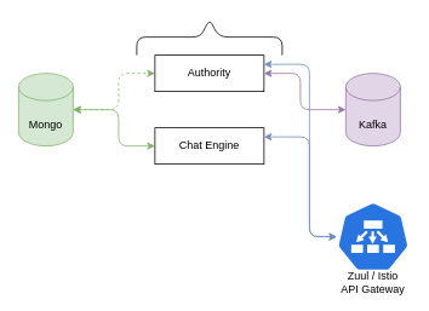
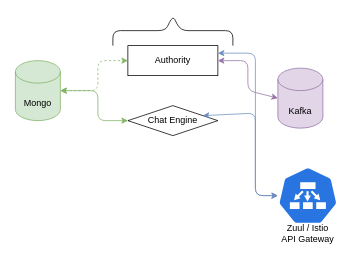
  <mxCell id="0" />
  <mxCell id="1" parent="0" />
  <mxCell id="2" value="Authority" style="rounded=0;whiteSpace=wrap;html=1;" vertex="1" parent="1"><mxGeometry x="170" y="60" width="120" height="40" as="geometry" /></mxCell>
- <mxCell id="3" value="Chat Engine" style="rounded=0;whiteSpace=wrap;html=1;" vertex="1" parent="1"><mxGeometry x="170" y="140" width="120" height="40" as="geometry" /></mxCell>
+ <mxCell id="3" value="Chat Engine" style="rhombus;whiteSpace=wrap;html=1;" vertex="1" parent="1"><mxGeometry x="170" y="140" width="120" height="40" as="geometry" /></mxCell>
  <mxCell id="4" value="" style="endArrow=none;html=1;fontSize=24;" edge="1" parent="1"><mxGeometry width="50" height="50" relative="1" as="geometry"><mxPoint x="310" y="60" as="sourcePoint" /><mxPoint x="150" y="60" as="targetPoint" /><Array as="points"><mxPoint x="310" y="40" /><mxPoint x="240" y="40" /><mxPoint x="230" y="20" /><mxPoint x="220" y="40" /><mxPoint x="150" y="40" /></Array></mxGeometry></mxCell>
  <mxCell id="5" value="" style="endArrow=classic;startArrow=classic;html=1;fontSize=24;entryX=0;entryY=0.5;entryDx=0;entryDy=0;exitX=1;exitY=0.5;exitDx=0;exitDy=0;exitPerimeter=0;fillColor=#d5e8d4;strokeColor=#82b366;dashed=1;" edge="1" parent="1" source="7" target="2"><mxGeometry width="50" height="50" relative="1" as="geometry"><mxPoint x="10" y="120" as="sourcePoint" /><mxPoint x="50" y="190" as="targetPoint" /><Array as="points"><mxPoint x="130" y="120" /><mxPoint x="130" y="80" /></Array></mxGeometry></mxCell>
  <mxCell id="6" value="" style="endArrow=classic;startArrow=classic;html=1;fontSize=24;entryX=0;entryY=0.5;entryDx=0;entryDy=0;exitX=1;exitY=0.5;exitDx=0;exitDy=0;exitPerimeter=0;fillColor=#d5e8d4;strokeColor=#82b366;" edge="1" parent="1" source="7" target="3"><mxGeometry width="50" height="50" relative="1" as="geometry"><mxPoint x="10" y="120" as="sourcePoint" /><mxPoint x="50" y="190" as="targetPoint" /><Array as="points"><mxPoint x="130" y="120" /><mxPoint x="130" y="160" /></Array></mxGeometry></mxCell>
  <mxCell id="7" value="&lt;font style=&quot;font-size: 12px&quot;&gt;Mongo&lt;/font&gt;" style="shape=cylinder3;whiteSpace=wrap;html=1;boundedLbl=1;backgroundOutline=1;size=15;fontSize=24;fillColor=#d5e8d4;strokeColor=#82b366;" vertex="1" parent="1"><mxGeometry x="20" y="80" width="60" height="80" as="geometry" /></mxCell>
- <mxCell id="8" value="&lt;font style=&quot;font-size: 12px&quot;&gt;Kafka&lt;/font&gt;" style="shape=cylinder3;whiteSpace=wrap;html=1;boundedLbl=1;backgroundOutline=1;size=15;fontSize=24;fillColor=#e1d5e7;strokeColor=#9673a6;" vertex="1" parent="1"><mxGeometry x="380" y="80" width="60" height="80" as="geometry" /></mxCell>
+ <mxCell id="8" value="&lt;font style=&quot;font-size: 12px&quot;&gt;Kafka&lt;/font&gt;" style="shape=cylinder3;whiteSpace=wrap;html=1;boundedLbl=1;backgroundOutline=1;size=15;fontSize=24;fillColor=#e1d5e7;strokeColor=#9673a6;" vertex="1" parent="1"><mxGeometry x="370" y="90" width="60" height="80" as="geometry" /></mxCell>
  <mxCell id="9" value="" style="endArrow=classic;startArrow=classic;html=1;fontSize=24;entryX=0;entryY=0.5;entryDx=0;entryDy=0;entryPerimeter=0;exitX=1;exitY=0.5;exitDx=0;exitDy=0;fillColor=#e1d5e7;strokeColor=#9673a6;" edge="1" parent="1" source="2" target="8"><mxGeometry width="50" height="50" relative="1" as="geometry"><mxPoint x="180" y="360" as="sourcePoint" /><mxPoint x="230" y="310" as="targetPoint" /><Array as="points"><mxPoint x="330" y="80" /><mxPoint x="330" y="120" /></Array></mxGeometry></mxCell>
  <mxCell id="10" value="" style="html=1;dashed=0;whitespace=wrap;fillColor=#2875E2;strokeColor=#ffffff;points=[[0.005,0.63,0],[0.1,0.2,0],[0.9,0.2,0],[0.5,0,0],[0.995,0.63,0],[0.72,0.99,0],[0.5,1,0],[0.28,0.99,0]];shape=mxgraph.kubernetes.icon;prIcon=ep;fontSize=24;" vertex="1" parent="1"><mxGeometry x="370" y="220" width="80" height="80" as="geometry" /></mxCell>
  <mxCell id="11" value="" style="endArrow=classic;startArrow=classic;html=1;fontSize=24;exitX=1;exitY=0.25;exitDx=0;exitDy=0;fillColor=#dae8fc;strokeColor=#6c8ebf;" edge="1" parent="1" source="3"><mxGeometry width="50" height="50" relative="1" as="geometry"><mxPoint x="250" y="430" as="sourcePoint" /><mxPoint x="370" y="260" as="targetPoint" /><Array as="points"><mxPoint x="340" y="150" /><mxPoint x="340" y="260" /></Array></mxGeometry></mxCell>
  <mxCell id="12" value="" style="endArrow=classic;startArrow=classic;html=1;fontSize=24;exitX=1;exitY=0.25;exitDx=0;exitDy=0;fillColor=#dae8fc;strokeColor=#6c8ebf;" edge="1" parent="1" source="2"><mxGeometry width="50" height="50" relative="1" as="geometry"><mxPoint x="250" y="430" as="sourcePoint" /><mxPoint x="370" y="260" as="targetPoint" /><Array as="points"><mxPoint x="340" y="70" /><mxPoint x="340" y="260" /></Array></mxGeometry></mxCell>
  <mxCell id="13" value="Zuul / Istio&lt;br&gt;API Gateway" style="text;html=1;strokeColor=none;fillColor=none;align=center;verticalAlign=middle;whiteSpace=wrap;rounded=0;fontSize=12;" vertex="1" parent="1"><mxGeometry x="370" y="300" width="80" height="20" as="geometry" /></mxCell>
